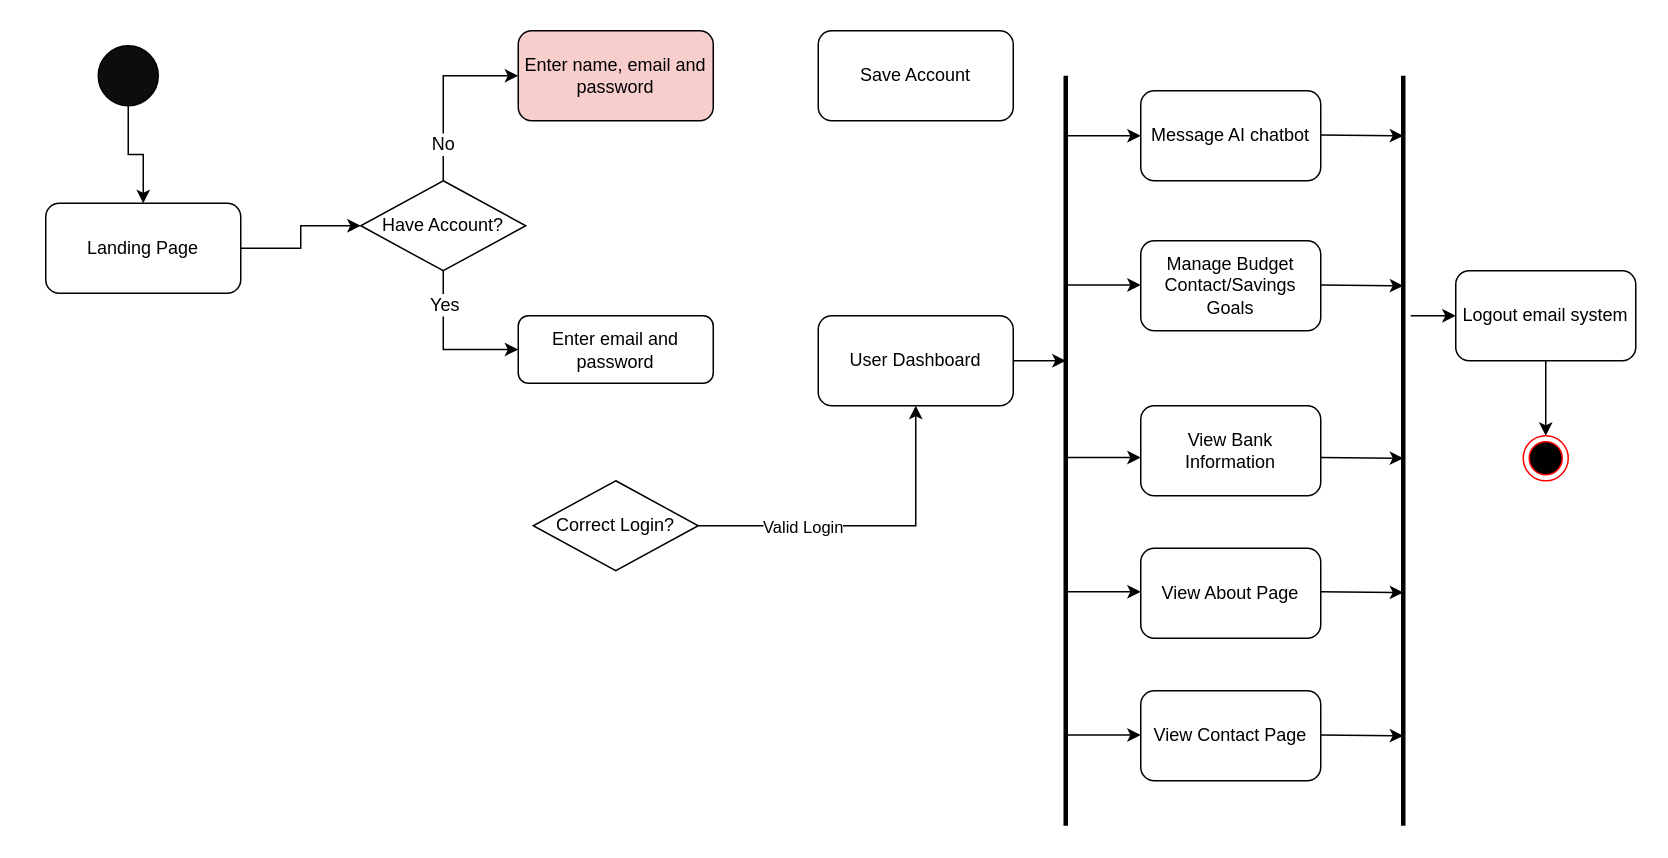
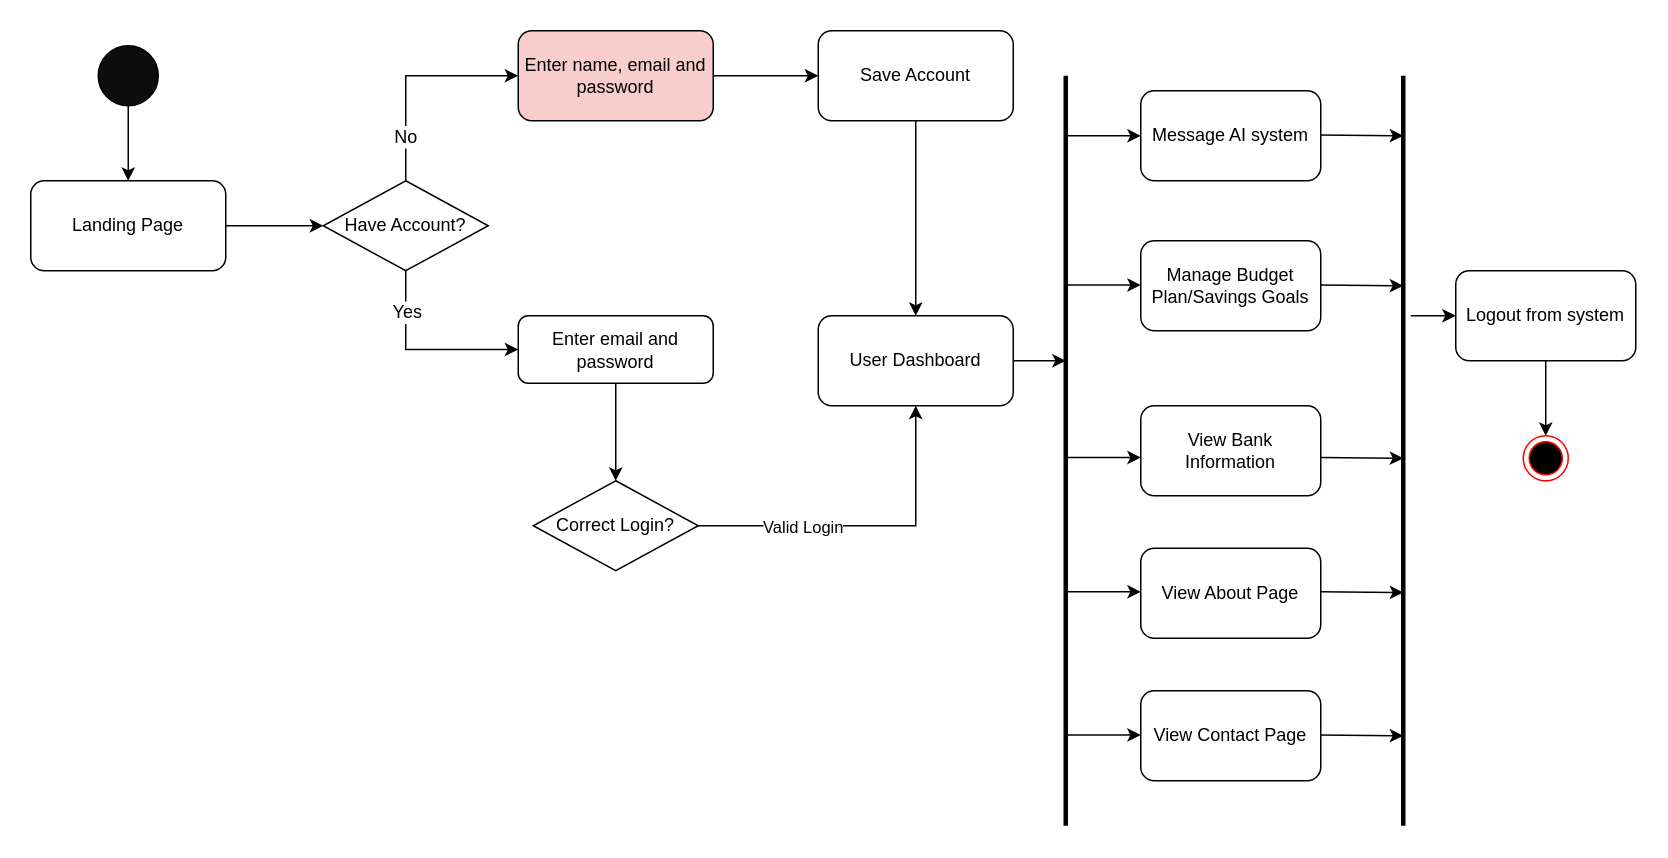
  <mxCell id="0" />
  <mxCell id="1" parent="0" />
  <mxCell id="2" style="edgeStyle=orthogonalEdgeStyle;rounded=0;orthogonalLoop=1;jettySize=auto;html=1;exitX=0.5;exitY=1;exitDx=0;exitDy=0;entryX=0.5;entryY=0;entryDx=0;entryDy=0;" edge="1" parent="1" source="3" target="5"><mxGeometry relative="1" as="geometry" /></mxCell>
  <mxCell id="3" value="" style="ellipse;whiteSpace=wrap;html=1;aspect=fixed;fillColor=#0D0D0D;" vertex="1" parent="1"><mxGeometry x="65" y="30" width="40" height="40" as="geometry" /></mxCell>
  <mxCell id="4" style="edgeStyle=orthogonalEdgeStyle;rounded=0;orthogonalLoop=1;jettySize=auto;html=1;exitX=1;exitY=0.5;exitDx=0;exitDy=0;entryX=0;entryY=0.5;entryDx=0;entryDy=0;" edge="1" parent="1" source="5" target="10"><mxGeometry relative="1" as="geometry" /></mxCell>
- <mxCell id="5" value="Landing Page" style="rounded=1;whiteSpace=wrap;html=1;" vertex="1" parent="1"><mxGeometry x="30" y="135" width="130" height="60" as="geometry" /></mxCell>
+ <mxCell id="5" value="Landing Page" style="rounded=1;whiteSpace=wrap;html=1;" vertex="1" parent="1"><mxGeometry x="20" y="120" width="130" height="60" as="geometry" /></mxCell>
  <mxCell id="6" style="edgeStyle=orthogonalEdgeStyle;rounded=0;orthogonalLoop=1;jettySize=auto;html=1;exitX=0.5;exitY=0;exitDx=0;exitDy=0;entryX=0;entryY=0.5;entryDx=0;entryDy=0;" edge="1" parent="1" source="10" target="12"><mxGeometry relative="1" as="geometry" /></mxCell>
  <mxCell id="7" value="&lt;font style=&quot;font-size: 12px;&quot;&gt;No&lt;/font&gt;" style="edgeLabel;html=1;align=center;verticalAlign=middle;resizable=0;points=[];" vertex="1" connectable="0" parent="6"><mxGeometry x="-0.583" y="1" relative="1" as="geometry"><mxPoint as="offset" /></mxGeometry></mxCell>
  <mxCell id="8" style="edgeStyle=orthogonalEdgeStyle;rounded=0;orthogonalLoop=1;jettySize=auto;html=1;exitX=0.5;exitY=1;exitDx=0;exitDy=0;entryX=0;entryY=0.5;entryDx=0;entryDy=0;" edge="1" parent="1" source="10" target="14"><mxGeometry relative="1" as="geometry" /></mxCell>
  <mxCell id="9" value="&lt;font style=&quot;font-size: 12px;&quot;&gt;Yes&lt;/font&gt;" style="edgeLabel;html=1;align=center;verticalAlign=middle;resizable=0;points=[];" vertex="1" connectable="0" parent="8"><mxGeometry x="-0.574" relative="1" as="geometry"><mxPoint as="offset" /></mxGeometry></mxCell>
- <mxCell id="10" value="Have Account?" style="rhombus;whiteSpace=wrap;html=1;" vertex="1" parent="1"><mxGeometry x="240" y="120" width="110" height="60" as="geometry" /></mxCell>
+ <mxCell id="10" value="Have Account?" style="rhombus;whiteSpace=wrap;html=1;" vertex="1" parent="1"><mxGeometry x="215" y="120" width="110" height="60" as="geometry" /></mxCell>
+ <mxCell id="11" style="edgeStyle=orthogonalEdgeStyle;rounded=0;orthogonalLoop=1;jettySize=auto;html=1;exitX=1;exitY=0.5;exitDx=0;exitDy=0;entryX=0;entryY=0.5;entryDx=0;entryDy=0;" edge="1" parent="1" source="12" target="21"><mxGeometry relative="1" as="geometry" /></mxCell>
  <mxCell id="12" value="Enter name, email and password" style="rounded=1;whiteSpace=wrap;html=1;fillColor=#f8cecc;" vertex="1" parent="1"><mxGeometry x="345" y="20" width="130" height="60" as="geometry" /></mxCell>
+ <mxCell id="13" style="edgeStyle=orthogonalEdgeStyle;rounded=0;orthogonalLoop=1;jettySize=auto;html=1;exitX=0.5;exitY=1;exitDx=0;exitDy=0;entryX=0.5;entryY=0;entryDx=0;entryDy=0;" edge="1" parent="1" source="14" target="17"><mxGeometry relative="1" as="geometry" /></mxCell>
  <mxCell id="14" value="Enter email and password" style="rounded=1;whiteSpace=wrap;html=1;" vertex="1" parent="1"><mxGeometry x="345" y="210" width="130" height="45" as="geometry" /></mxCell>
  <mxCell id="15" style="edgeStyle=orthogonalEdgeStyle;rounded=0;orthogonalLoop=1;jettySize=auto;html=1;exitX=1;exitY=0.5;exitDx=0;exitDy=0;" edge="1" parent="1" source="17" target="19"><mxGeometry relative="1" as="geometry" /></mxCell>
  <mxCell id="16" value="Valid Login" style="edgeLabel;html=1;align=center;verticalAlign=middle;resizable=0;points=[];" vertex="1" connectable="0" parent="15"><mxGeometry x="-0.383" relative="1" as="geometry"><mxPoint as="offset" /></mxGeometry></mxCell>
  <mxCell id="17" value="Correct Login?" style="rhombus;whiteSpace=wrap;html=1;" vertex="1" parent="1"><mxGeometry x="355" y="320" width="110" height="60" as="geometry" /></mxCell>
  <mxCell id="18" style="edgeStyle=orthogonalEdgeStyle;rounded=0;orthogonalLoop=1;jettySize=auto;html=1;exitX=1;exitY=0.5;exitDx=0;exitDy=0;" edge="1" parent="1" source="19"><mxGeometry relative="1" as="geometry"><mxPoint x="710" y="240" as="targetPoint" /></mxGeometry></mxCell>
  <mxCell id="19" value="User Dashboard" style="rounded=1;whiteSpace=wrap;html=1;" vertex="1" parent="1"><mxGeometry x="545" y="210" width="130" height="60" as="geometry" /></mxCell>
+ <mxCell id="20" style="edgeStyle=orthogonalEdgeStyle;rounded=0;orthogonalLoop=1;jettySize=auto;html=1;exitX=0.5;exitY=1;exitDx=0;exitDy=0;entryX=0.5;entryY=0;entryDx=0;entryDy=0;" edge="1" parent="1" source="21" target="19"><mxGeometry relative="1" as="geometry" /></mxCell>
  <mxCell id="21" value="Save Account" style="rounded=1;whiteSpace=wrap;html=1;" vertex="1" parent="1"><mxGeometry x="545" y="20" width="130" height="60" as="geometry" /></mxCell>
  <mxCell id="22" value="" style="endArrow=none;html=1;rounded=0;strokeWidth=3;" edge="1" parent="1"><mxGeometry width="50" height="50" relative="1" as="geometry"><mxPoint x="710" y="550" as="sourcePoint" /><mxPoint x="710" y="50" as="targetPoint" /></mxGeometry></mxCell>
- <mxCell id="23" value="Message AI chatbot" style="rounded=1;whiteSpace=wrap;html=1;" vertex="1" parent="1"><mxGeometry x="760" y="60" width="120" height="60" as="geometry" /></mxCell>
+ <mxCell id="23" value="Message AI system" style="rounded=1;whiteSpace=wrap;html=1;" vertex="1" parent="1"><mxGeometry x="760" y="60" width="120" height="60" as="geometry" /></mxCell>
  <mxCell id="24" value="" style="endArrow=classic;html=1;rounded=0;entryX=0;entryY=0.5;entryDx=0;entryDy=0;" edge="1" parent="1" target="23"><mxGeometry width="50" height="50" relative="1" as="geometry"><mxPoint x="710" y="90" as="sourcePoint" /><mxPoint x="490" y="230" as="targetPoint" /><Array as="points" /></mxGeometry></mxCell>
- <mxCell id="25" value="Manage Budget Contact/Savings Goals" style="rounded=1;whiteSpace=wrap;html=1;" vertex="1" parent="1"><mxGeometry x="760" y="160" width="120" height="60" as="geometry" /></mxCell>
+ <mxCell id="25" value="Manage Budget Plan/Savings Goals" style="rounded=1;whiteSpace=wrap;html=1;" vertex="1" parent="1"><mxGeometry x="760" y="160" width="120" height="60" as="geometry" /></mxCell>
  <mxCell id="26" value="" style="endArrow=classic;html=1;rounded=0;entryX=0;entryY=0.5;entryDx=0;entryDy=0;" edge="1" parent="1"><mxGeometry width="50" height="50" relative="1" as="geometry"><mxPoint x="710" y="189.5" as="sourcePoint" /><mxPoint x="760" y="189.5" as="targetPoint" /><Array as="points" /></mxGeometry></mxCell>
  <mxCell id="27" value="View Bank Information" style="rounded=1;whiteSpace=wrap;html=1;" vertex="1" parent="1"><mxGeometry x="760" y="270" width="120" height="60" as="geometry" /></mxCell>
  <mxCell id="28" value="" style="endArrow=classic;html=1;rounded=0;entryX=0;entryY=0.5;entryDx=0;entryDy=0;" edge="1" parent="1"><mxGeometry width="50" height="50" relative="1" as="geometry"><mxPoint x="710" y="304.5" as="sourcePoint" /><mxPoint x="760" y="304.5" as="targetPoint" /><Array as="points" /></mxGeometry></mxCell>
  <mxCell id="29" value="" style="endArrow=none;html=1;rounded=0;strokeWidth=3;" edge="1" parent="1"><mxGeometry width="50" height="50" relative="1" as="geometry"><mxPoint x="935" y="550" as="sourcePoint" /><mxPoint x="935" y="50" as="targetPoint" /></mxGeometry></mxCell>
  <mxCell id="30" value="" style="endArrow=classic;html=1;rounded=0;" edge="1" parent="1"><mxGeometry width="50" height="50" relative="1" as="geometry"><mxPoint x="880" y="89.5" as="sourcePoint" /><mxPoint x="935" y="90" as="targetPoint" /><Array as="points" /></mxGeometry></mxCell>
  <mxCell id="31" value="" style="endArrow=classic;html=1;rounded=0;" edge="1" parent="1"><mxGeometry width="50" height="50" relative="1" as="geometry"><mxPoint x="880" y="189.5" as="sourcePoint" /><mxPoint x="935" y="190" as="targetPoint" /><Array as="points" /></mxGeometry></mxCell>
  <mxCell id="32" value="" style="endArrow=classic;html=1;rounded=0;" edge="1" parent="1"><mxGeometry width="50" height="50" relative="1" as="geometry"><mxPoint x="880" y="304.5" as="sourcePoint" /><mxPoint x="935" y="305" as="targetPoint" /><Array as="points" /></mxGeometry></mxCell>
  <mxCell id="33" value="" style="endArrow=classic;html=1;rounded=0;" edge="1" parent="1"><mxGeometry width="50" height="50" relative="1" as="geometry"><mxPoint x="940" y="210" as="sourcePoint" /><mxPoint x="970" y="210" as="targetPoint" /></mxGeometry></mxCell>
  <mxCell id="34" style="edgeStyle=orthogonalEdgeStyle;rounded=0;orthogonalLoop=1;jettySize=auto;html=1;exitX=0.5;exitY=1;exitDx=0;exitDy=0;" edge="1" parent="1" source="35"><mxGeometry relative="1" as="geometry"><mxPoint x="1030" y="290" as="targetPoint" /></mxGeometry></mxCell>
- <mxCell id="35" value="Logout email system" style="rounded=1;whiteSpace=wrap;html=1;" vertex="1" parent="1"><mxGeometry x="970" y="180" width="120" height="60" as="geometry" /></mxCell>
+ <mxCell id="35" value="Logout from system" style="rounded=1;whiteSpace=wrap;html=1;" vertex="1" parent="1"><mxGeometry x="970" y="180" width="120" height="60" as="geometry" /></mxCell>
  <mxCell id="36" value="" style="ellipse;html=1;shape=endState;fillColor=#000000;strokeColor=#ff0000;" vertex="1" parent="1"><mxGeometry x="1015" y="290" width="30" height="30" as="geometry" /></mxCell>
  <mxCell id="37" value="View About Page" style="rounded=1;whiteSpace=wrap;html=1;" vertex="1" parent="1"><mxGeometry x="760" y="365" width="120" height="60" as="geometry" /></mxCell>
  <mxCell id="38" value="View Contact Page" style="rounded=1;whiteSpace=wrap;html=1;" vertex="1" parent="1"><mxGeometry x="760" y="460" width="120" height="60" as="geometry" /></mxCell>
  <mxCell id="39" value="" style="endArrow=classic;html=1;rounded=0;entryX=0;entryY=0.5;entryDx=0;entryDy=0;" edge="1" parent="1"><mxGeometry width="50" height="50" relative="1" as="geometry"><mxPoint x="710" y="394" as="sourcePoint" /><mxPoint x="760" y="394" as="targetPoint" /><Array as="points" /></mxGeometry></mxCell>
  <mxCell id="40" value="" style="endArrow=classic;html=1;rounded=0;entryX=0;entryY=0.5;entryDx=0;entryDy=0;" edge="1" parent="1"><mxGeometry width="50" height="50" relative="1" as="geometry"><mxPoint x="710" y="489.5" as="sourcePoint" /><mxPoint x="760" y="489.5" as="targetPoint" /><Array as="points" /></mxGeometry></mxCell>
  <mxCell id="41" value="" style="endArrow=classic;html=1;rounded=0;" edge="1" parent="1"><mxGeometry width="50" height="50" relative="1" as="geometry"><mxPoint x="880" y="394" as="sourcePoint" /><mxPoint x="935" y="394.5" as="targetPoint" /><Array as="points" /></mxGeometry></mxCell>
  <mxCell id="42" value="" style="endArrow=classic;html=1;rounded=0;" edge="1" parent="1"><mxGeometry width="50" height="50" relative="1" as="geometry"><mxPoint x="880" y="489.5" as="sourcePoint" /><mxPoint x="935" y="490" as="targetPoint" /><Array as="points" /></mxGeometry></mxCell>
